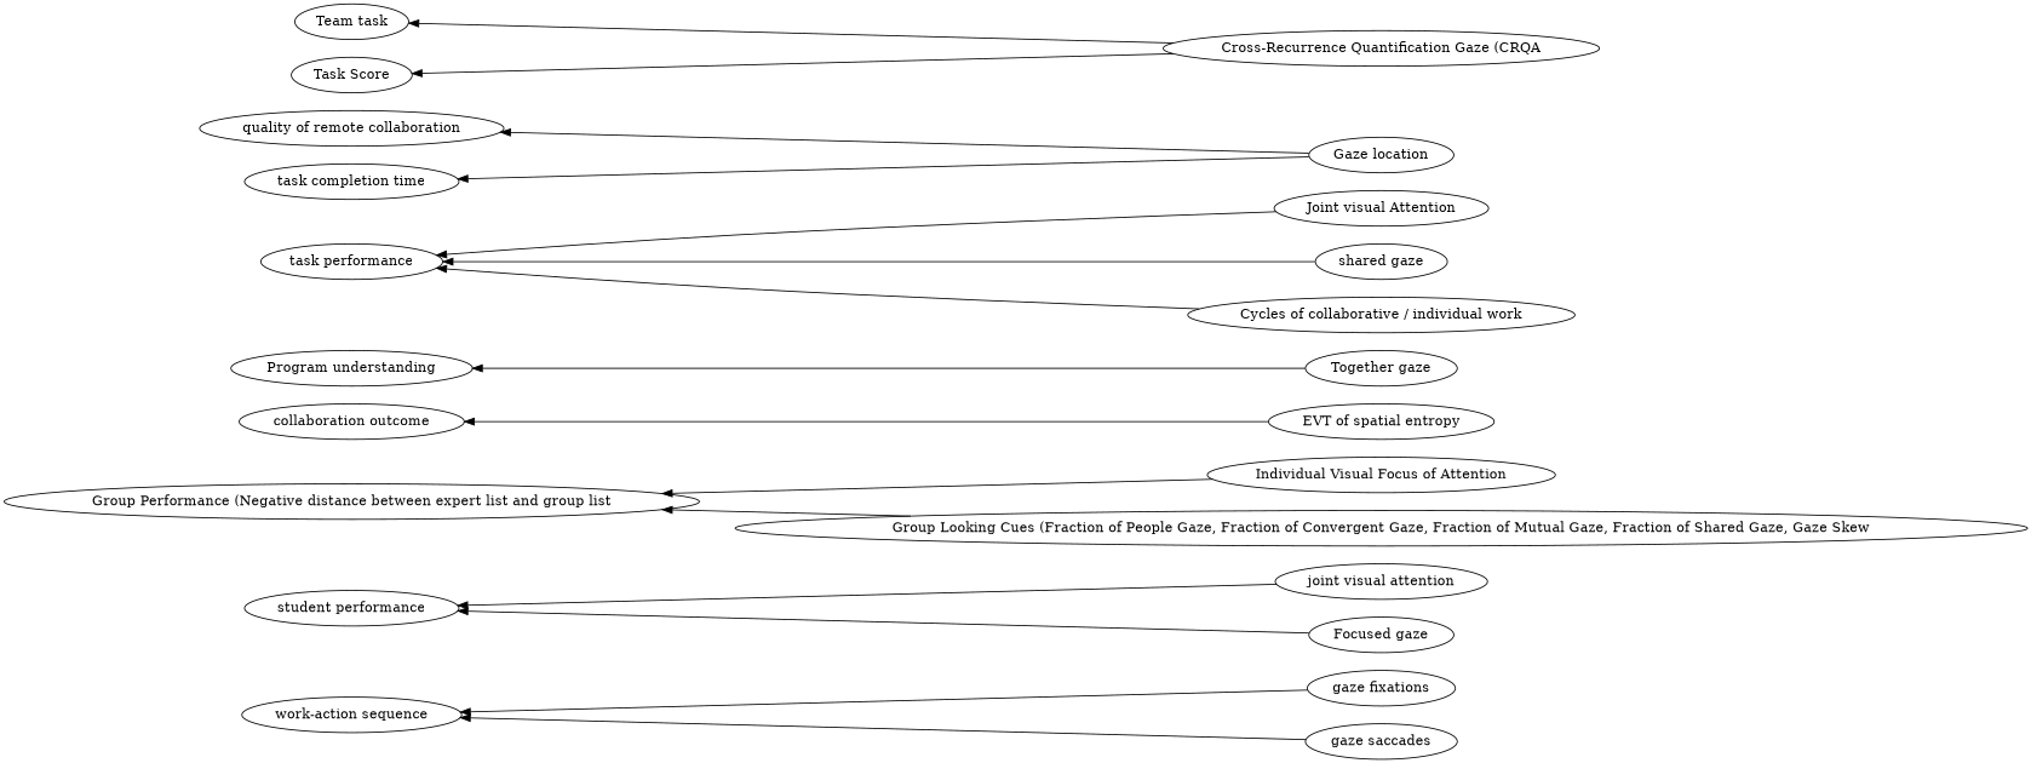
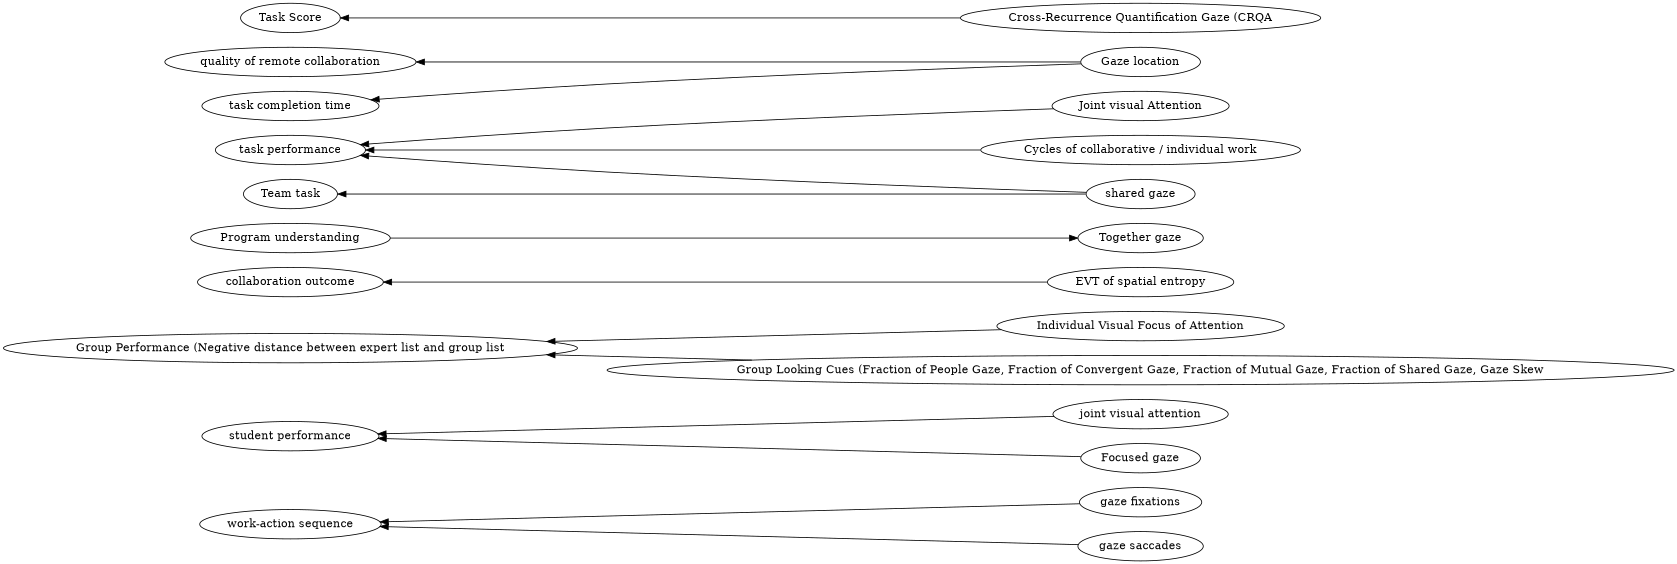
  digraph {
    rankdir=RL
    splines=true
    "gaze fixations"
    "joint visual attention"
    "Focused gaze"
    "Individual Visual Focus of Attention"
    "EVT of spatial entropy"
    "gaze saccades"
    "Together gaze"
    "Joint visual Attention"
    "Group Looking Cues (Fraction of People Gaze, Fraction of Convergent Gaze, Fraction of Mutual Gaze, Fraction of Shared Gaze, Gaze Skew"
    "shared gaze"
    "Cycles of collaborative / individual work"
    "Gaze location"
    n13 [label="Cross-Recurrence Quantification Gaze (CRQA"]
    "student performance"
    "Program understanding"
    "collaboration outcome"
    "Group Performance (Negative distance between expert list and group list"
    n18 [label="Team task"]
    "quality of remote collaboration"
    "task completion time"
    "Task Score"
    n22 [label="work-action sequence"]
    "task performance"
    subgraph sub_1 {
      rank=same
      "gaze fixations"
      "joint visual attention"
      "Focused gaze"
      "Individual Visual Focus of Attention"
      "EVT of spatial entropy"
      "gaze saccades"
      "Together gaze"
      "Joint visual Attention"
      "Group Looking Cues (Fraction of People Gaze, Fraction of Convergent Gaze, Fraction of Mutual Gaze, Fraction of Shared Gaze, Gaze Skew"
      "shared gaze"
      "Cycles of collaborative / individual work"
      "Gaze location"
      n13
    }
    subgraph sub_2 {
      rank=same
      "student performance"
      "Program understanding"
      "collaboration outcome"
      "Group Performance (Negative distance between expert list and group list"
      n18
      "quality of remote collaboration"
      "task completion time"
      "Task Score"
      n22
      "task performance"
    }
    "gaze fixations" -> n22
    "joint visual attention" -> "student performance"
    "Focused gaze" -> "student performance"
    "Individual Visual Focus of Attention" -> "Group Performance (Negative distance between expert list and group list"
    "EVT of spatial entropy" -> "collaboration outcome"
    "gaze saccades" -> n22
-   "Together gaze" -> "Program understanding"
+   "Program understanding" -> "Together gaze"
    "Joint visual Attention" -> "task performance"
    "Group Looking Cues (Fraction of People Gaze, Fraction of Convergent Gaze, Fraction of Mutual Gaze, Fraction of Shared Gaze, Gaze Skew" -> "Group Performance (Negative distance between expert list and group list"
    "shared gaze" -> "task performance"
    "Cycles of collaborative / individual work" -> "task performance"
    "Gaze location" -> "quality of remote collaboration"
    "Gaze location" -> "task completion time"
-   n13 -> n18
+   "shared gaze" -> n18
    n13 -> "Task Score"
  }
